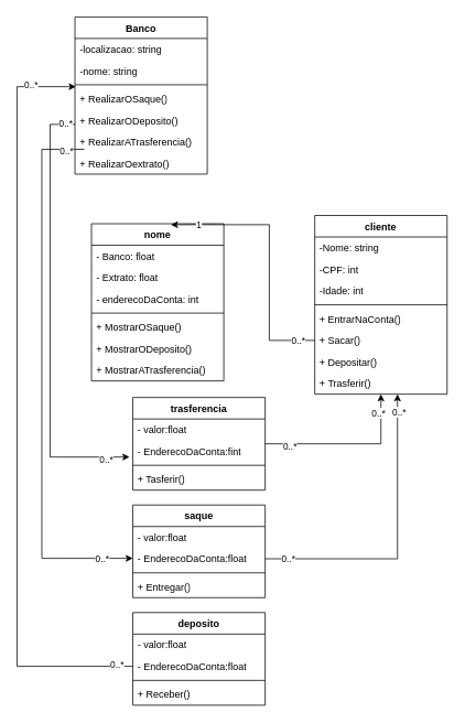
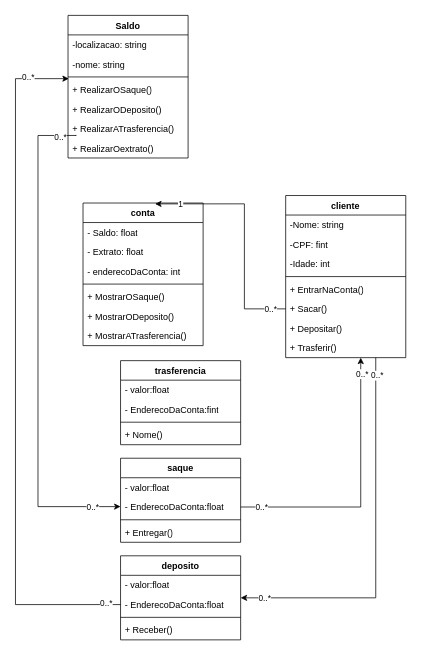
  <mxCell id="0" />
  <mxCell id="1" parent="0" />
+ <mxCell id="2" style="edgeStyle=orthogonalEdgeStyle;rounded=0;orthogonalLoop=1;jettySize=auto;html=1;exitX=0.75;exitY=1;exitDx=0;exitDy=0;entryX=1;entryY=0.5;entryDx=0;entryDy=0;" parent="1" source="5" target="44" edge="1"><mxGeometry relative="1" as="geometry"><mxPoint x="450" y="768" as="targetPoint" /><mxPoint x="570" y="550" as="sourcePoint" /></mxGeometry></mxCell>
+ <mxCell id="3" value="0..*" style="edgeLabel;html=1;align=center;verticalAlign=middle;resizable=0;points=[];" vertex="1" connectable="0" parent="2"><mxGeometry x="-0.908" y="1" relative="1" as="geometry"><mxPoint as="offset" /></mxGeometry></mxCell>
+ <mxCell id="4" value="0..*" style="edgeLabel;html=1;align=center;verticalAlign=middle;resizable=0;points=[];" vertex="1" connectable="0" parent="2"><mxGeometry x="0.876" relative="1" as="geometry"><mxPoint as="offset" /></mxGeometry></mxCell>
  <mxCell id="5" value="cliente" style="swimlane;fontStyle=1;align=center;verticalAlign=top;childLayout=stackLayout;horizontal=1;startSize=26;horizontalStack=0;resizeParent=1;resizeParentMax=0;resizeLast=0;collapsible=1;marginBottom=0;whiteSpace=wrap;html=1;" parent="1" vertex="1"><mxGeometry x="380" y="260" width="160" height="216" as="geometry" /></mxCell>
  <mxCell id="6" value="-Nome: string" style="text;strokeColor=none;fillColor=none;align=left;verticalAlign=top;spacingLeft=4;spacingRight=4;overflow=hidden;rotatable=0;points=[[0,0.5],[1,0.5]];portConstraint=eastwest;whiteSpace=wrap;html=1;" parent="5" vertex="1"><mxGeometry y="26" width="160" height="26" as="geometry" /></mxCell>
- <mxCell id="7" value="-CPF: int" style="text;strokeColor=none;fillColor=none;align=left;verticalAlign=top;spacingLeft=4;spacingRight=4;overflow=hidden;rotatable=0;points=[[0,0.5],[1,0.5]];portConstraint=eastwest;whiteSpace=wrap;html=1;" parent="5" vertex="1"><mxGeometry y="52" width="160" height="26" as="geometry" /></mxCell>
+ <mxCell id="7" value="-CPF: fint" style="text;strokeColor=none;fillColor=none;align=left;verticalAlign=top;spacingLeft=4;spacingRight=4;overflow=hidden;rotatable=0;points=[[0,0.5],[1,0.5]];portConstraint=eastwest;whiteSpace=wrap;html=1;" parent="5" vertex="1"><mxGeometry y="52" width="160" height="26" as="geometry" /></mxCell>
  <mxCell id="8" value="-Idade: int" style="text;strokeColor=none;fillColor=none;align=left;verticalAlign=top;spacingLeft=4;spacingRight=4;overflow=hidden;rotatable=0;points=[[0,0.5],[1,0.5]];portConstraint=eastwest;whiteSpace=wrap;html=1;" parent="5" vertex="1"><mxGeometry y="78" width="160" height="26" as="geometry" /></mxCell>
  <mxCell id="9" value="" style="line;strokeWidth=1;fillColor=none;align=left;verticalAlign=middle;spacingTop=-1;spacingLeft=3;spacingRight=3;rotatable=0;labelPosition=right;points=[];portConstraint=eastwest;strokeColor=inherit;" parent="5" vertex="1"><mxGeometry y="104" width="160" height="8" as="geometry" /></mxCell>
  <mxCell id="10" value="+ EntrarNaConta()" style="text;strokeColor=none;fillColor=none;align=left;verticalAlign=top;spacingLeft=4;spacingRight=4;overflow=hidden;rotatable=0;points=[[0,0.5],[1,0.5]];portConstraint=eastwest;whiteSpace=wrap;html=1;" parent="5" vertex="1"><mxGeometry y="112" width="160" height="26" as="geometry" /></mxCell>
  <mxCell id="11" value="+ Sacar()" style="text;strokeColor=none;fillColor=none;align=left;verticalAlign=top;spacingLeft=4;spacingRight=4;overflow=hidden;rotatable=0;points=[[0,0.5],[1,0.5]];portConstraint=eastwest;whiteSpace=wrap;html=1;shadow=1;" parent="5" vertex="1"><mxGeometry y="138" width="160" height="26" as="geometry" /></mxCell>
  <mxCell id="12" value="+ Depositar()" style="text;strokeColor=none;fillColor=none;align=left;verticalAlign=top;spacingLeft=4;spacingRight=4;overflow=hidden;rotatable=0;points=[[0,0.5],[1,0.5]];portConstraint=eastwest;whiteSpace=wrap;html=1;shadow=1;" parent="5" vertex="1"><mxGeometry y="164" width="160" height="26" as="geometry" /></mxCell>
  <mxCell id="13" value="+ Trasferir()" style="text;strokeColor=none;fillColor=none;align=left;verticalAlign=top;spacingLeft=4;spacingRight=4;overflow=hidden;rotatable=0;points=[[0,0.5],[1,0.5]];portConstraint=eastwest;whiteSpace=wrap;html=1;shadow=1;" parent="5" vertex="1"><mxGeometry y="190" width="160" height="26" as="geometry" /></mxCell>
- <mxCell id="14" value="nome" style="swimlane;fontStyle=1;align=center;verticalAlign=top;childLayout=stackLayout;horizontal=1;startSize=26;horizontalStack=0;resizeParent=1;resizeParentMax=0;resizeLast=0;collapsible=1;marginBottom=0;whiteSpace=wrap;html=1;" parent="1" vertex="1"><mxGeometry x="110" y="270" width="160" height="190" as="geometry" /></mxCell>
- <mxCell id="15" value="- Banco: float" style="text;strokeColor=none;fillColor=none;align=left;verticalAlign=top;spacingLeft=4;spacingRight=4;overflow=hidden;rotatable=0;points=[[0,0.5],[1,0.5]];portConstraint=eastwest;whiteSpace=wrap;html=1;" parent="14" vertex="1"><mxGeometry y="26" width="160" height="26" as="geometry" /></mxCell>
+ <mxCell id="14" value="conta" style="swimlane;fontStyle=1;align=center;verticalAlign=top;childLayout=stackLayout;horizontal=1;startSize=26;horizontalStack=0;resizeParent=1;resizeParentMax=0;resizeLast=0;collapsible=1;marginBottom=0;whiteSpace=wrap;html=1;" parent="1" vertex="1"><mxGeometry x="110" y="270" width="160" height="190" as="geometry" /></mxCell>
+ <mxCell id="15" value="- Saldo: float" style="text;strokeColor=none;fillColor=none;align=left;verticalAlign=top;spacingLeft=4;spacingRight=4;overflow=hidden;rotatable=0;points=[[0,0.5],[1,0.5]];portConstraint=eastwest;whiteSpace=wrap;html=1;" parent="14" vertex="1"><mxGeometry y="26" width="160" height="26" as="geometry" /></mxCell>
  <mxCell id="16" value="- Extrato: float" style="text;strokeColor=none;fillColor=none;align=left;verticalAlign=top;spacingLeft=4;spacingRight=4;overflow=hidden;rotatable=0;points=[[0,0.5],[1,0.5]];portConstraint=eastwest;whiteSpace=wrap;html=1;" parent="14" vertex="1"><mxGeometry y="52" width="160" height="26" as="geometry" /></mxCell>
  <mxCell id="17" value="- enderecoDaConta: int" style="text;strokeColor=none;fillColor=none;align=left;verticalAlign=top;spacingLeft=4;spacingRight=4;overflow=hidden;rotatable=0;points=[[0,0.5],[1,0.5]];portConstraint=eastwest;whiteSpace=wrap;html=1;" vertex="1" parent="14"><mxGeometry y="78" width="160" height="26" as="geometry" /></mxCell>
  <mxCell id="18" value="" style="line;strokeWidth=1;fillColor=none;align=left;verticalAlign=middle;spacingTop=-1;spacingLeft=3;spacingRight=3;rotatable=0;labelPosition=right;points=[];portConstraint=eastwest;strokeColor=inherit;" parent="14" vertex="1"><mxGeometry y="104" width="160" height="8" as="geometry" /></mxCell>
  <mxCell id="19" value="+ MostrarOSaque()" style="text;strokeColor=none;fillColor=none;align=left;verticalAlign=top;spacingLeft=4;spacingRight=4;overflow=hidden;rotatable=0;points=[[0,0.5],[1,0.5]];portConstraint=eastwest;whiteSpace=wrap;html=1;shadow=1;" parent="14" vertex="1"><mxGeometry y="112" width="160" height="26" as="geometry" /></mxCell>
  <mxCell id="20" value="+ MostrarODeposito()" style="text;strokeColor=none;fillColor=none;align=left;verticalAlign=top;spacingLeft=4;spacingRight=4;overflow=hidden;rotatable=0;points=[[0,0.5],[1,0.5]];portConstraint=eastwest;whiteSpace=wrap;html=1;shadow=1;" parent="14" vertex="1"><mxGeometry y="138" width="160" height="26" as="geometry" /></mxCell>
  <mxCell id="21" value="+ MostrarATrasferencia()" style="text;strokeColor=none;fillColor=none;align=left;verticalAlign=top;spacingLeft=4;spacingRight=4;overflow=hidden;rotatable=0;points=[[0,0.5],[1,0.5]];portConstraint=eastwest;whiteSpace=wrap;html=1;shadow=1;" parent="14" vertex="1"><mxGeometry y="164" width="160" height="26" as="geometry" /></mxCell>
- <mxCell id="22" value="Banco" style="swimlane;fontStyle=1;align=center;verticalAlign=top;childLayout=stackLayout;horizontal=1;startSize=26;horizontalStack=0;resizeParent=1;resizeParentMax=0;resizeLast=0;collapsible=1;marginBottom=0;whiteSpace=wrap;html=1;" parent="1" vertex="1"><mxGeometry x="90" y="20" width="160" height="190" as="geometry" /></mxCell>
+ <mxCell id="22" value="Saldo" style="swimlane;fontStyle=1;align=center;verticalAlign=top;childLayout=stackLayout;horizontal=1;startSize=26;horizontalStack=0;resizeParent=1;resizeParentMax=0;resizeLast=0;collapsible=1;marginBottom=0;whiteSpace=wrap;html=1;" parent="1" vertex="1"><mxGeometry x="90" y="20" width="160" height="190" as="geometry" /></mxCell>
  <mxCell id="23" value="-localizacao: string" style="text;strokeColor=none;fillColor=none;align=left;verticalAlign=top;spacingLeft=4;spacingRight=4;overflow=hidden;rotatable=0;points=[[0,0.5],[1,0.5]];portConstraint=eastwest;whiteSpace=wrap;html=1;" parent="22" vertex="1"><mxGeometry y="26" width="160" height="26" as="geometry" /></mxCell>
  <mxCell id="24" value="-nome: string" style="text;strokeColor=none;fillColor=none;align=left;verticalAlign=top;spacingLeft=4;spacingRight=4;overflow=hidden;rotatable=0;points=[[0,0.5],[1,0.5]];portConstraint=eastwest;whiteSpace=wrap;html=1;" parent="22" vertex="1"><mxGeometry y="52" width="160" height="26" as="geometry" /></mxCell>
  <mxCell id="25" value="" style="line;strokeWidth=1;fillColor=none;align=left;verticalAlign=middle;spacingTop=-1;spacingLeft=3;spacingRight=3;rotatable=0;labelPosition=right;points=[];portConstraint=eastwest;strokeColor=inherit;" parent="22" vertex="1"><mxGeometry y="78" width="160" height="8" as="geometry" /></mxCell>
  <mxCell id="26" value="+ RealizarOSaque()" style="text;strokeColor=none;fillColor=none;align=left;verticalAlign=top;spacingLeft=4;spacingRight=4;overflow=hidden;rotatable=0;points=[[0,0.5],[1,0.5]];portConstraint=eastwest;whiteSpace=wrap;html=1;shadow=1;" parent="22" vertex="1"><mxGeometry y="86" width="160" height="26" as="geometry" /></mxCell>
  <mxCell id="27" value="+ RealizarODeposito()" style="text;strokeColor=none;fillColor=none;align=left;verticalAlign=top;spacingLeft=4;spacingRight=4;overflow=hidden;rotatable=0;points=[[0,0.5],[1,0.5]];portConstraint=eastwest;whiteSpace=wrap;html=1;shadow=1;" parent="22" vertex="1"><mxGeometry y="112" width="160" height="26" as="geometry" /></mxCell>
  <mxCell id="28" value="+ RealizarATrasferencia()" style="text;strokeColor=none;fillColor=none;align=left;verticalAlign=top;spacingLeft=4;spacingRight=4;overflow=hidden;rotatable=0;points=[[0,0.5],[1,0.5]];portConstraint=eastwest;whiteSpace=wrap;html=1;shadow=1;" parent="22" vertex="1"><mxGeometry y="138" width="160" height="26" as="geometry" /></mxCell>
  <mxCell id="29" value="+ RealizarOextrato()" style="text;strokeColor=none;fillColor=none;align=left;verticalAlign=top;spacingLeft=4;spacingRight=4;overflow=hidden;rotatable=0;points=[[0,0.5],[1,0.5]];portConstraint=eastwest;whiteSpace=wrap;html=1;shadow=1;" parent="22" vertex="1"><mxGeometry y="164" width="160" height="26" as="geometry" /></mxCell>
  <mxCell id="30" style="edgeStyle=orthogonalEdgeStyle;rounded=0;orthogonalLoop=1;jettySize=auto;html=1;entryX=0.6;entryY=0.006;entryDx=0;entryDy=0;entryPerimeter=0;" parent="1" source="11" target="14" edge="1"><mxGeometry relative="1" as="geometry" /></mxCell>
  <mxCell id="31" value="0..*" style="edgeLabel;html=1;align=center;verticalAlign=middle;resizable=0;points=[];" vertex="1" connectable="0" parent="30"><mxGeometry x="-0.865" relative="1" as="geometry"><mxPoint as="offset" /></mxGeometry></mxCell>
  <mxCell id="32" value="1" style="edgeLabel;html=1;align=center;verticalAlign=middle;resizable=0;points=[];" vertex="1" connectable="0" parent="30"><mxGeometry x="0.787" relative="1" as="geometry"><mxPoint as="offset" /></mxGeometry></mxCell>
- <mxCell id="33" style="edgeStyle=orthogonalEdgeStyle;rounded=0;orthogonalLoop=1;jettySize=auto;html=1;entryX=0.5;entryY=1;entryDx=0;entryDy=0;" parent="1" source="36" target="5" edge="1"><mxGeometry relative="1" as="geometry" /></mxCell>
- <mxCell id="34" value="0..*" style="edgeLabel;html=1;align=center;verticalAlign=middle;resizable=0;points=[];" vertex="1" connectable="0" parent="33"><mxGeometry x="-0.71" y="-2" relative="1" as="geometry"><mxPoint as="offset" /></mxGeometry></mxCell>
- <mxCell id="35" value="0..*" style="edgeLabel;html=1;align=center;verticalAlign=middle;resizable=0;points=[];" vertex="1" connectable="0" parent="33"><mxGeometry x="0.78" y="4" relative="1" as="geometry"><mxPoint as="offset" /></mxGeometry></mxCell>
  <mxCell id="36" value="trasferencia" style="swimlane;fontStyle=1;align=center;verticalAlign=top;childLayout=stackLayout;horizontal=1;startSize=26;horizontalStack=0;resizeParent=1;resizeParentMax=0;resizeLast=0;collapsible=1;marginBottom=0;whiteSpace=wrap;html=1;" parent="1" vertex="1"><mxGeometry x="160" y="480" width="160" height="112" as="geometry" /></mxCell>
  <mxCell id="37" value="&lt;div&gt;- valor:float&lt;/div&gt;" style="text;strokeColor=none;fillColor=none;align=left;verticalAlign=top;spacingLeft=4;spacingRight=4;overflow=hidden;rotatable=0;points=[[0,0.5],[1,0.5]];portConstraint=eastwest;whiteSpace=wrap;html=1;" parent="36" vertex="1"><mxGeometry y="26" width="160" height="26" as="geometry" /></mxCell>
  <mxCell id="38" value="&lt;div&gt;- EnderecoDaConta:fint&lt;/div&gt;" style="text;strokeColor=none;fillColor=none;align=left;verticalAlign=top;spacingLeft=4;spacingRight=4;overflow=hidden;rotatable=0;points=[[0,0.5],[1,0.5]];portConstraint=eastwest;whiteSpace=wrap;html=1;" parent="36" vertex="1"><mxGeometry y="52" width="160" height="26" as="geometry" /></mxCell>
  <mxCell id="39" value="" style="line;strokeWidth=1;fillColor=none;align=left;verticalAlign=middle;spacingTop=-1;spacingLeft=3;spacingRight=3;rotatable=0;labelPosition=right;points=[];portConstraint=eastwest;strokeColor=inherit;" parent="36" vertex="1"><mxGeometry y="78" width="160" height="8" as="geometry" /></mxCell>
- <mxCell id="40" value="+ Tasferir()" style="text;strokeColor=none;fillColor=none;align=left;verticalAlign=top;spacingLeft=4;spacingRight=4;overflow=hidden;rotatable=0;points=[[0,0.5],[1,0.5]];portConstraint=eastwest;whiteSpace=wrap;html=1;" parent="36" vertex="1"><mxGeometry y="86" width="160" height="26" as="geometry" /></mxCell>
- <mxCell id="41" style="edgeStyle=orthogonalEdgeStyle;rounded=0;orthogonalLoop=1;jettySize=auto;html=1;entryX=-0.025;entryY=0.769;entryDx=0;entryDy=0;entryPerimeter=0;exitX=0.001;exitY=0.687;exitDx=0;exitDy=0;exitPerimeter=0;" parent="1" source="27" target="38" edge="1"><mxGeometry relative="1" as="geometry"><mxPoint x="130" y="540" as="targetPoint" /><Array as="points"><mxPoint x="60" y="150" /><mxPoint x="60" y="552" /></Array></mxGeometry></mxCell>
- <mxCell id="42" value="0..*" style="edgeLabel;html=1;align=center;verticalAlign=middle;resizable=0;points=[];" vertex="1" connectable="0" parent="41"><mxGeometry x="-0.954" y="-1" relative="1" as="geometry"><mxPoint as="offset" /></mxGeometry></mxCell>
- <mxCell id="43" value="0..*" style="edgeLabel;html=1;align=center;verticalAlign=middle;resizable=0;points=[];" vertex="1" connectable="0" parent="41"><mxGeometry x="0.894" y="-3" relative="1" as="geometry"><mxPoint as="offset" /></mxGeometry></mxCell>
+ <mxCell id="40" value="+ Nome()" style="text;strokeColor=none;fillColor=none;align=left;verticalAlign=top;spacingLeft=4;spacingRight=4;overflow=hidden;rotatable=0;points=[[0,0.5],[1,0.5]];portConstraint=eastwest;whiteSpace=wrap;html=1;" parent="36" vertex="1"><mxGeometry y="86" width="160" height="26" as="geometry" /></mxCell>
  <mxCell id="44" value="deposito" style="swimlane;fontStyle=1;align=center;verticalAlign=top;childLayout=stackLayout;horizontal=1;startSize=26;horizontalStack=0;resizeParent=1;resizeParentMax=0;resizeLast=0;collapsible=1;marginBottom=0;whiteSpace=wrap;html=1;" parent="1" vertex="1"><mxGeometry x="160" y="740" width="160" height="112" as="geometry" /></mxCell>
  <mxCell id="45" value="&lt;div&gt;- valor:float&lt;/div&gt;" style="text;strokeColor=none;fillColor=none;align=left;verticalAlign=top;spacingLeft=4;spacingRight=4;overflow=hidden;rotatable=0;points=[[0,0.5],[1,0.5]];portConstraint=eastwest;whiteSpace=wrap;html=1;" parent="44" vertex="1"><mxGeometry y="26" width="160" height="26" as="geometry" /></mxCell>
  <mxCell id="46" value="&lt;div&gt;- EnderecoDaConta:float&lt;/div&gt;" style="text;strokeColor=none;fillColor=none;align=left;verticalAlign=top;spacingLeft=4;spacingRight=4;overflow=hidden;rotatable=0;points=[[0,0.5],[1,0.5]];portConstraint=eastwest;whiteSpace=wrap;html=1;" parent="44" vertex="1"><mxGeometry y="52" width="160" height="26" as="geometry" /></mxCell>
  <mxCell id="47" value="" style="line;strokeWidth=1;fillColor=none;align=left;verticalAlign=middle;spacingTop=-1;spacingLeft=3;spacingRight=3;rotatable=0;labelPosition=right;points=[];portConstraint=eastwest;strokeColor=inherit;" parent="44" vertex="1"><mxGeometry y="78" width="160" height="8" as="geometry" /></mxCell>
  <mxCell id="48" value="+ Receber()" style="text;strokeColor=none;fillColor=none;align=left;verticalAlign=top;spacingLeft=4;spacingRight=4;overflow=hidden;rotatable=0;points=[[0,0.5],[1,0.5]];portConstraint=eastwest;whiteSpace=wrap;html=1;" parent="44" vertex="1"><mxGeometry y="86" width="160" height="26" as="geometry" /></mxCell>
  <mxCell id="49" style="edgeStyle=orthogonalEdgeStyle;rounded=0;orthogonalLoop=1;jettySize=auto;html=1;entryX=0.007;entryY=-0.066;entryDx=0;entryDy=0;entryPerimeter=0;exitX=0;exitY=0.5;exitDx=0;exitDy=0;" parent="1" source="46" target="26" edge="1"><mxGeometry relative="1" as="geometry"><mxPoint x="70" y="106" as="targetPoint" /><Array as="points"><mxPoint x="20" y="805" /><mxPoint x="20" y="104" /></Array><mxPoint x="140" y="740" as="sourcePoint" /></mxGeometry></mxCell>
  <mxCell id="50" value="0..*" style="edgeLabel;html=1;align=center;verticalAlign=middle;resizable=0;points=[];" vertex="1" connectable="0" parent="49"><mxGeometry x="0.879" y="2" relative="1" as="geometry"><mxPoint as="offset" /></mxGeometry></mxCell>
  <mxCell id="51" value="0..*" style="edgeLabel;html=1;align=center;verticalAlign=middle;resizable=0;points=[];" vertex="1" connectable="0" parent="49"><mxGeometry x="-0.956" y="-2" relative="1" as="geometry"><mxPoint as="offset" /></mxGeometry></mxCell>
  <mxCell id="52" value="saque" style="swimlane;fontStyle=1;align=center;verticalAlign=top;childLayout=stackLayout;horizontal=1;startSize=26;horizontalStack=0;resizeParent=1;resizeParentMax=0;resizeLast=0;collapsible=1;marginBottom=0;whiteSpace=wrap;html=1;" parent="1" vertex="1"><mxGeometry x="160" y="610" width="160" height="112" as="geometry" /></mxCell>
  <mxCell id="53" value="&lt;div&gt;- valor:float&lt;/div&gt;" style="text;strokeColor=none;fillColor=none;align=left;verticalAlign=top;spacingLeft=4;spacingRight=4;overflow=hidden;rotatable=0;points=[[0,0.5],[1,0.5]];portConstraint=eastwest;whiteSpace=wrap;html=1;" parent="52" vertex="1"><mxGeometry y="26" width="160" height="26" as="geometry" /></mxCell>
  <mxCell id="54" value="&lt;div&gt;- EnderecoDaConta:float&lt;/div&gt;" style="text;strokeColor=none;fillColor=none;align=left;verticalAlign=top;spacingLeft=4;spacingRight=4;overflow=hidden;rotatable=0;points=[[0,0.5],[1,0.5]];portConstraint=eastwest;whiteSpace=wrap;html=1;" parent="52" vertex="1"><mxGeometry y="52" width="160" height="26" as="geometry" /></mxCell>
  <mxCell id="55" value="" style="line;strokeWidth=1;fillColor=none;align=left;verticalAlign=middle;spacingTop=-1;spacingLeft=3;spacingRight=3;rotatable=0;labelPosition=right;points=[];portConstraint=eastwest;strokeColor=inherit;" parent="52" vertex="1"><mxGeometry y="78" width="160" height="8" as="geometry" /></mxCell>
  <mxCell id="56" value="+ Entregar()" style="text;strokeColor=none;fillColor=none;align=left;verticalAlign=top;spacingLeft=4;spacingRight=4;overflow=hidden;rotatable=0;points=[[0,0.5],[1,0.5]];portConstraint=eastwest;whiteSpace=wrap;html=1;" parent="52" vertex="1"><mxGeometry y="86" width="160" height="26" as="geometry" /></mxCell>
  <mxCell id="57" style="edgeStyle=orthogonalEdgeStyle;rounded=0;orthogonalLoop=1;jettySize=auto;html=1;entryX=0;entryY=0.5;entryDx=0;entryDy=0;" parent="1" edge="1"><mxGeometry relative="1" as="geometry"><mxPoint x="160" y="674.48" as="targetPoint" /><mxPoint x="100" y="180" as="sourcePoint" /><Array as="points"><mxPoint x="101" y="180" /><mxPoint x="50" y="180" /><mxPoint x="50" y="675" /></Array></mxGeometry></mxCell>
  <mxCell id="58" value="0..*" style="edgeLabel;html=1;align=center;verticalAlign=middle;resizable=0;points=[];" vertex="1" connectable="0" parent="57"><mxGeometry x="-0.93" y="2" relative="1" as="geometry"><mxPoint as="offset" /></mxGeometry></mxCell>
  <mxCell id="59" value="0..*" style="edgeLabel;html=1;align=center;verticalAlign=middle;resizable=0;points=[];" vertex="1" connectable="0" parent="57"><mxGeometry x="0.887" relative="1" as="geometry"><mxPoint as="offset" /></mxGeometry></mxCell>
  <mxCell id="60" style="edgeStyle=orthogonalEdgeStyle;rounded=0;orthogonalLoop=1;jettySize=auto;html=1;exitX=1;exitY=0.5;exitDx=0;exitDy=0;" parent="1" source="54" target="13" edge="1"><mxGeometry relative="1" as="geometry"><mxPoint x="480" y="480" as="targetPoint" /><Array as="points"><mxPoint x="480" y="675" /></Array></mxGeometry></mxCell>
  <mxCell id="61" value="0..*" style="edgeLabel;html=1;align=center;verticalAlign=middle;resizable=0;points=[];" vertex="1" connectable="0" parent="60"><mxGeometry x="0.883" y="-1" relative="1" as="geometry"><mxPoint as="offset" /></mxGeometry></mxCell>
  <mxCell id="62" value="0..*" style="edgeLabel;html=1;align=center;verticalAlign=middle;resizable=0;points=[];" vertex="1" connectable="0" parent="60"><mxGeometry x="-0.85" relative="1" as="geometry"><mxPoint as="offset" /></mxGeometry></mxCell>
